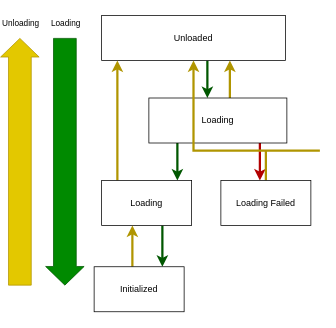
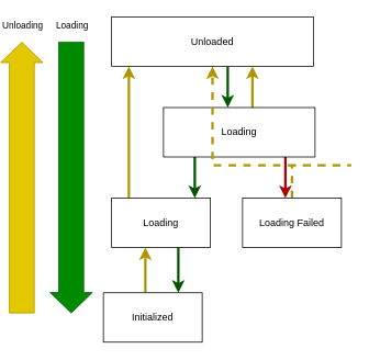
  <mxCell id="0" />
  <mxCell id="1" parent="0" />
  <mxCell id="2" style="edgeStyle=orthogonalEdgeStyle;rounded=0;orthogonalLoop=1;jettySize=auto;html=1;fillColor=#008a00;strokeColor=#005700;strokeWidth=3;" edge="1" parent="1" source="3" target="7"><mxGeometry relative="1" as="geometry"><Array as="points"><mxPoint x="270" y="100" /><mxPoint x="270" y="100" /></Array></mxGeometry></mxCell>
  <mxCell id="3" value="Unloaded" style="rounded=0;whiteSpace=wrap;html=1;" vertex="1" parent="1"><mxGeometry x="129" y="20" width="245" height="60" as="geometry" /></mxCell>
  <mxCell id="4" style="edgeStyle=orthogonalEdgeStyle;rounded=0;orthogonalLoop=1;jettySize=auto;html=1;strokeWidth=3;fillColor=#e3c800;strokeColor=#B09500;" edge="1" parent="1" source="7" target="3"><mxGeometry relative="1" as="geometry"><Array as="points"><mxPoint x="300" y="90" /><mxPoint x="300" y="90" /></Array></mxGeometry></mxCell>
  <mxCell id="5" style="edgeStyle=orthogonalEdgeStyle;rounded=0;orthogonalLoop=1;jettySize=auto;html=1;fillColor=#008a00;strokeColor=#005700;strokeWidth=3;" edge="1" parent="1" source="7" target="10"><mxGeometry relative="1" as="geometry"><Array as="points"><mxPoint x="230" y="230" /><mxPoint x="230" y="230" /></Array></mxGeometry></mxCell>
  <mxCell id="6" style="edgeStyle=orthogonalEdgeStyle;rounded=0;orthogonalLoop=1;jettySize=auto;html=1;fillColor=#e51400;strokeColor=#B20000;strokeWidth=3;" edge="1" parent="1" source="7" target="12"><mxGeometry relative="1" as="geometry"><Array as="points"><mxPoint x="340" y="210" /><mxPoint x="340" y="210" /></Array></mxGeometry></mxCell>
  <mxCell id="7" value="Loading" style="whiteSpace=wrap;html=1;" vertex="1" parent="1"><mxGeometry x="192" y="130" width="184" height="60" as="geometry" /></mxCell>
  <mxCell id="8" style="edgeStyle=orthogonalEdgeStyle;rounded=0;orthogonalLoop=1;jettySize=auto;html=1;fillColor=#008a00;strokeColor=#005700;strokeWidth=3;" edge="1" parent="1" source="10" target="14"><mxGeometry relative="1" as="geometry"><Array as="points"><mxPoint x="210" y="330" /><mxPoint x="210" y="330" /></Array></mxGeometry></mxCell>
  <mxCell id="9" style="edgeStyle=orthogonalEdgeStyle;rounded=0;orthogonalLoop=1;jettySize=auto;html=1;fillColor=#e3c800;strokeColor=#B09500;strokeWidth=3;" edge="1" parent="1" source="10" target="3"><mxGeometry relative="1" as="geometry"><Array as="points"><mxPoint x="150" y="210" /><mxPoint x="150" y="210" /></Array></mxGeometry></mxCell>
  <mxCell id="10" value="Loading" style="whiteSpace=wrap;html=1;" vertex="1" parent="1"><mxGeometry x="129" y="240" width="120" height="60" as="geometry" /></mxCell>
- <mxCell id="11" style="edgeStyle=orthogonalEdgeStyle;rounded=0;orthogonalLoop=1;jettySize=auto;html=1;strokeWidth=3;fillColor=#e3c800;strokeColor=#B09500;" edge="1" parent="1" source="12" target="3"><mxGeometry relative="1" as="geometry"><Array as="points"><mxPoint x="420" y="200" /><mxPoint x="420" y="200" /></Array></mxGeometry></mxCell>
+ <mxCell id="11" style="edgeStyle=orthogonalEdgeStyle;rounded=0;orthogonalLoop=1;jettySize=auto;html=1;strokeWidth=3;fillColor=#e3c800;strokeColor=#B09500;dashed=1;" edge="1" parent="1" source="12" target="3"><mxGeometry relative="1" as="geometry"><Array as="points"><mxPoint x="420" y="200" /><mxPoint x="420" y="200" /></Array></mxGeometry></mxCell>
  <mxCell id="12" value="Loading Failed" style="whiteSpace=wrap;html=1;" vertex="1" parent="1"><mxGeometry x="288" y="240" width="120" height="60" as="geometry" /></mxCell>
  <mxCell id="13" style="edgeStyle=orthogonalEdgeStyle;rounded=0;orthogonalLoop=1;jettySize=auto;html=1;fillColor=#e3c800;strokeColor=#B09500;strokeWidth=3;" edge="1" parent="1" source="14" target="10"><mxGeometry relative="1" as="geometry"><Array as="points"><mxPoint x="170" y="330" /><mxPoint x="170" y="330" /></Array></mxGeometry></mxCell>
  <mxCell id="14" value="Initialized" style="whiteSpace=wrap;html=1;" vertex="1" parent="1"><mxGeometry x="119" y="355" width="120" height="60" as="geometry" /></mxCell>
  <mxCell id="15" value="" style="shape=flexArrow;endArrow=classic;html=1;rounded=0;width=30.345;endSize=7.952;fillColor=#008a00;strokeColor=#005700;" edge="1" parent="1"><mxGeometry width="50" height="50" relative="1" as="geometry"><mxPoint x="80" y="50" as="sourcePoint" /><mxPoint x="80" y="380" as="targetPoint" /></mxGeometry></mxCell>
  <mxCell id="16" value="Loading" style="edgeLabel;html=1;align=center;verticalAlign=middle;resizable=0;points=[];" vertex="1" connectable="0" parent="15"><mxGeometry x="0.199" y="-10" relative="1" as="geometry"><mxPoint x="10" y="-218" as="offset" /></mxGeometry></mxCell>
  <mxCell id="17" value="" style="shape=flexArrow;endArrow=classic;html=1;rounded=0;width=30.345;endSize=7.952;fillColor=#e3c800;strokeColor=#B09500;" edge="1" parent="1"><mxGeometry width="50" height="50" relative="1" as="geometry"><mxPoint x="20" y="380" as="sourcePoint" /><mxPoint x="20" y="50" as="targetPoint" /></mxGeometry></mxCell>
  <mxCell id="18" value="Unloading" style="edgeLabel;html=1;align=center;verticalAlign=middle;resizable=0;points=[];" vertex="1" connectable="0" parent="17"><mxGeometry x="0.199" y="-10" relative="1" as="geometry"><mxPoint x="-10" y="-152" as="offset" /></mxGeometry></mxCell>
